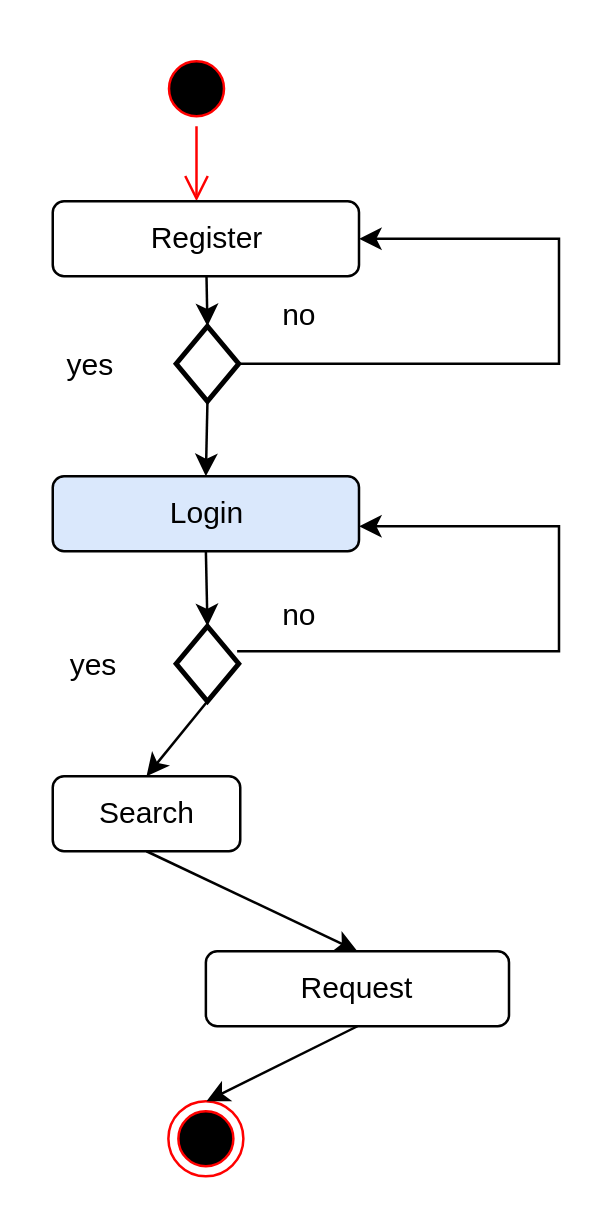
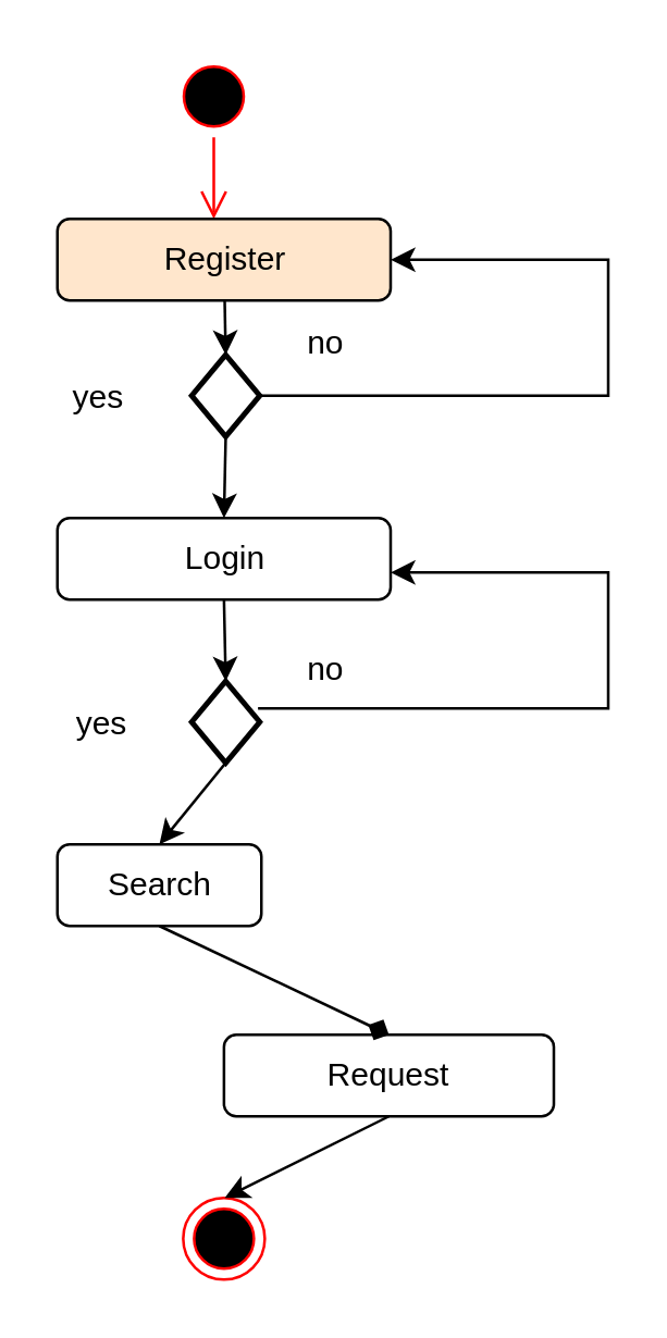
  <mxCell id="0" />
  <mxCell id="1" parent="0" />
  <mxCell id="2" value="" style="ellipse;html=1;shape=endState;fillColor=#000000;strokeColor=#ff0000;" parent="1" vertex="1"><mxGeometry x="66.75" y="440" width="30" height="30" as="geometry" /></mxCell>
  <mxCell id="3" value="" style="ellipse;html=1;shape=startState;fillColor=#000000;strokeColor=#ff0000;" parent="1" vertex="1"><mxGeometry x="63" y="20" width="30" height="30" as="geometry" /></mxCell>
  <mxCell id="4" value="" style="edgeStyle=orthogonalEdgeStyle;html=1;verticalAlign=bottom;endArrow=open;endSize=8;strokeColor=#ff0000;rounded=0;" parent="1" source="3" edge="1"><mxGeometry relative="1" as="geometry"><mxPoint x="78" y="80" as="targetPoint" /></mxGeometry></mxCell>
- <mxCell id="5" value="Register" style="rounded=1;whiteSpace=wrap;html=1;" parent="1" vertex="1"><mxGeometry x="20.5" y="80" width="122.5" height="30" as="geometry" /></mxCell>
- <mxCell id="6" value="Login" style="rounded=1;whiteSpace=wrap;html=1;fillColor=#dae8fc;" parent="1" vertex="1"><mxGeometry x="20.5" y="190" width="122.5" height="30" as="geometry" /></mxCell>
+ <mxCell id="5" value="Register" style="rounded=1;whiteSpace=wrap;html=1;fillColor=#ffe6cc;" parent="1" vertex="1"><mxGeometry x="20.5" y="80" width="122.5" height="30" as="geometry" /></mxCell>
+ <mxCell id="6" value="Login" style="rounded=1;whiteSpace=wrap;html=1;" parent="1" vertex="1"><mxGeometry x="20.5" y="190" width="122.5" height="30" as="geometry" /></mxCell>
  <mxCell id="7" value="" style="strokeWidth=2;html=1;shape=mxgraph.flowchart.decision;whiteSpace=wrap;" parent="1" vertex="1"><mxGeometry x="69.88" y="130" width="25" height="30" as="geometry" /></mxCell>
  <mxCell id="8" value="" style="edgeStyle=segmentEdgeStyle;endArrow=classic;html=1;rounded=0;exitX=1;exitY=0.5;exitDx=0;exitDy=0;exitPerimeter=0;entryX=1;entryY=0.5;entryDx=0;entryDy=0;" parent="1" source="7" target="5" edge="1"><mxGeometry width="50" height="50" relative="1" as="geometry"><mxPoint x="203" y="270" as="sourcePoint" /><mxPoint x="143" y="240" as="targetPoint" /><Array as="points"><mxPoint x="223" y="145" /><mxPoint x="223" y="95" /></Array></mxGeometry></mxCell>
  <mxCell id="9" value="" style="strokeWidth=2;html=1;shape=mxgraph.flowchart.decision;whiteSpace=wrap;" parent="1" vertex="1"><mxGeometry x="69.88" y="250" width="25" height="30" as="geometry" /></mxCell>
  <mxCell id="10" value="" style="edgeStyle=segmentEdgeStyle;endArrow=classic;html=1;rounded=0;exitX=1;exitY=0.5;exitDx=0;exitDy=0;exitPerimeter=0;entryX=1;entryY=0.5;entryDx=0;entryDy=0;" parent="1" edge="1"><mxGeometry width="50" height="50" relative="1" as="geometry"><mxPoint x="94.25" y="260" as="sourcePoint" /><mxPoint x="143" y="210" as="targetPoint" /><Array as="points"><mxPoint x="223" y="260" /><mxPoint x="223" y="210" /></Array></mxGeometry></mxCell>
  <mxCell id="11" value="Search" style="rounded=1;whiteSpace=wrap;html=1;" parent="1" vertex="1"><mxGeometry x="20.5" y="310" width="75" height="30" as="geometry" /></mxCell>
  <mxCell id="12" value="Request" style="rounded=1;whiteSpace=wrap;html=1;" parent="1" vertex="1"><mxGeometry x="81.75" y="380" width="121.25" height="30" as="geometry" /></mxCell>
  <mxCell id="13" value="" style="endArrow=classic;html=1;rounded=0;entryX=0.5;entryY=0;entryDx=0;entryDy=0;entryPerimeter=0;" parent="1" target="7" edge="1"><mxGeometry width="50" height="50" relative="1" as="geometry"><mxPoint x="82" y="110" as="sourcePoint" /><mxPoint x="253" y="220" as="targetPoint" /></mxGeometry></mxCell>
  <mxCell id="14" value="" style="endArrow=classic;html=1;rounded=0;exitX=0.5;exitY=1;exitDx=0;exitDy=0;exitPerimeter=0;entryX=0.5;entryY=0;entryDx=0;entryDy=0;" parent="1" source="7" target="6" edge="1"><mxGeometry width="50" height="50" relative="1" as="geometry"><mxPoint x="203" y="270" as="sourcePoint" /><mxPoint x="78" y="180" as="targetPoint" /></mxGeometry></mxCell>
  <mxCell id="15" value="" style="endArrow=classic;html=1;rounded=0;exitX=0.5;exitY=1;exitDx=0;exitDy=0;entryX=0.5;entryY=0;entryDx=0;entryDy=0;entryPerimeter=0;" parent="1" source="6" target="9" edge="1"><mxGeometry width="50" height="50" relative="1" as="geometry"><mxPoint x="203" y="270" as="sourcePoint" /><mxPoint x="253" y="220" as="targetPoint" /></mxGeometry></mxCell>
  <mxCell id="16" value="" style="endArrow=classic;html=1;rounded=0;exitX=0.5;exitY=1;exitDx=0;exitDy=0;exitPerimeter=0;entryX=0.5;entryY=0;entryDx=0;entryDy=0;" parent="1" source="9" target="11" edge="1"><mxGeometry width="50" height="50" relative="1" as="geometry"><mxPoint x="203" y="270" as="sourcePoint" /><mxPoint x="253" y="220" as="targetPoint" /></mxGeometry></mxCell>
- <mxCell id="17" value="" style="endArrow=classic;html=1;rounded=0;exitX=0.5;exitY=1;exitDx=0;exitDy=0;entryX=0.5;entryY=0;entryDx=0;entryDy=0;" parent="1" source="11" target="12" edge="1"><mxGeometry width="50" height="50" relative="1" as="geometry"><mxPoint x="203" y="270" as="sourcePoint" /><mxPoint x="253" y="220" as="targetPoint" /></mxGeometry></mxCell>
+ <mxCell id="17" value="" style="endArrow=diamond;html=1;rounded=0;exitX=0.5;exitY=1;exitDx=0;exitDy=0;entryX=0.5;entryY=0;entryDx=0;entryDy=0;" parent="1" source="11" target="12" edge="1"><mxGeometry width="50" height="50" relative="1" as="geometry"><mxPoint x="203" y="270" as="sourcePoint" /><mxPoint x="253" y="220" as="targetPoint" /></mxGeometry></mxCell>
  <mxCell id="18" value="" style="endArrow=classic;html=1;rounded=0;exitX=0.5;exitY=1;exitDx=0;exitDy=0;" parent="1" source="12" edge="1"><mxGeometry width="50" height="50" relative="1" as="geometry"><mxPoint x="203" y="270" as="sourcePoint" /><mxPoint x="82" y="440" as="targetPoint" /></mxGeometry></mxCell>
  <mxCell id="19" value="yes" style="text;strokeColor=none;fillColor=none;align=left;verticalAlign=middle;spacingLeft=4;spacingRight=4;overflow=hidden;points=[[0,0.5],[1,0.5]];portConstraint=eastwest;rotatable=0;" parent="1" vertex="1"><mxGeometry x="20.5" y="130" width="36.25" height="30" as="geometry" /></mxCell>
  <mxCell id="20" value="yes" style="text;strokeColor=none;fillColor=none;align=left;verticalAlign=middle;spacingLeft=4;spacingRight=4;overflow=hidden;points=[[0,0.5],[1,0.5]];portConstraint=eastwest;rotatable=0;" parent="1" vertex="1"><mxGeometry x="21.75" y="250" width="36.25" height="30" as="geometry" /></mxCell>
  <mxCell id="21" value="no" style="text;strokeColor=none;fillColor=none;align=left;verticalAlign=middle;spacingLeft=4;spacingRight=4;overflow=hidden;points=[[0,0.5],[1,0.5]];portConstraint=eastwest;rotatable=0;" parent="1" vertex="1"><mxGeometry x="106.75" y="110" width="36.25" height="30" as="geometry" /></mxCell>
  <mxCell id="22" value="no" style="text;strokeColor=none;fillColor=none;align=left;verticalAlign=middle;spacingLeft=4;spacingRight=4;overflow=hidden;points=[[0,0.5],[1,0.5]];portConstraint=eastwest;rotatable=0;" parent="1" vertex="1"><mxGeometry x="106.75" y="230" width="36.25" height="30" as="geometry" /></mxCell>
